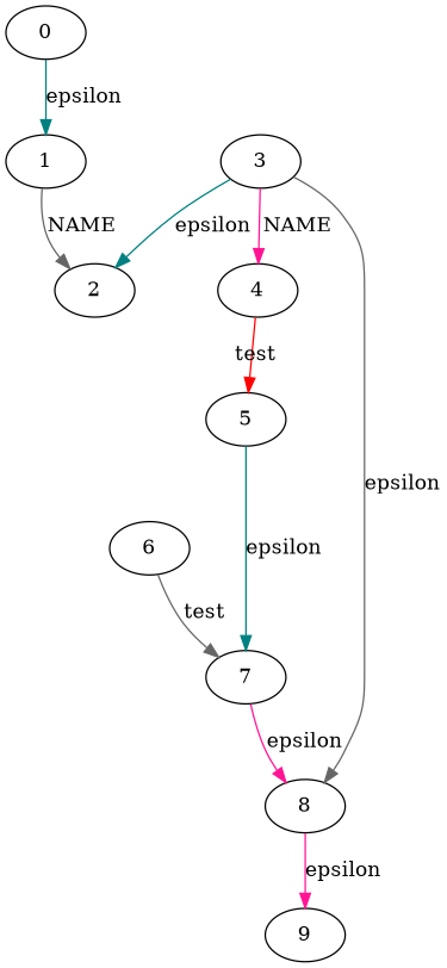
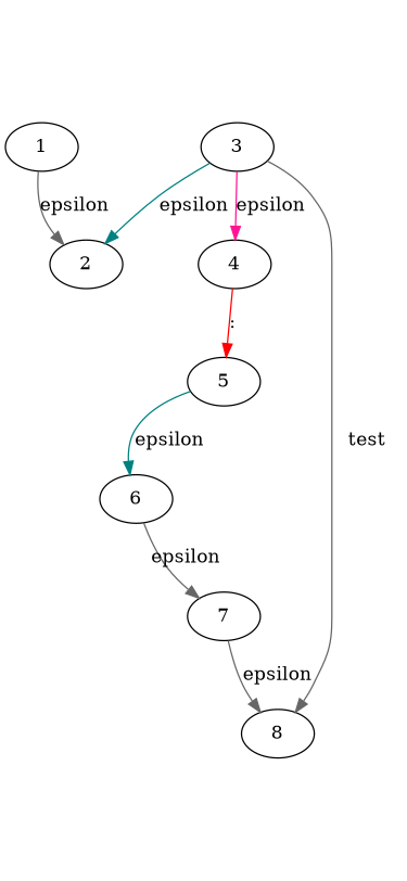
  digraph {
    edge [color=gray40]
-   0
    1
    2
    3
    4
    8
    5
-   9
    6
    7
-   0 -> 1 [color=teal label=epsilon]
-   1 -> 2 [label=NAME]
+   1 -> 2 [label=epsilon]
    3 -> 2 [color=teal label=epsilon]
-   3 -> 4 [color=deeppink label=NAME]
-   3 -> 8 [label=epsilon]
-   4 -> 5 [color=red label=test]
-   8 -> 9 [color=deeppink label=epsilon]
-   5 -> 7 [color=teal label=epsilon]
-   6 -> 7 [label=test]
-   7 -> 8 [color=deeppink label=epsilon]
+   3 -> 4 [color=deeppink label=epsilon]
+   3 -> 8 [label=test]
+   4 -> 5 [color=red label=":"]
+   5 -> 6 [color=teal label=epsilon]
+   6 -> 7 [label=epsilon]
+   7 -> 8 [label=epsilon]
  }
